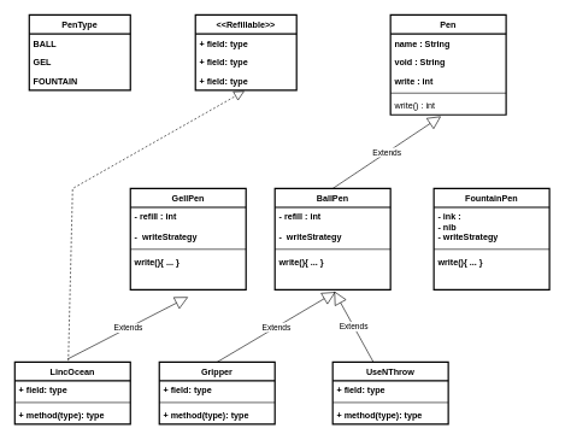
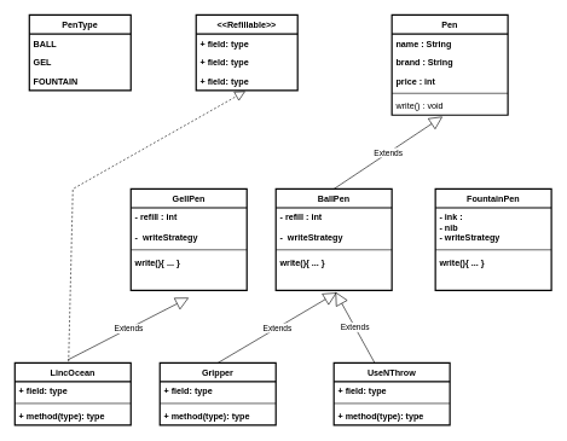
  <mxCell id="0" />
  <mxCell id="1" parent="0" />
  <mxCell id="2" value="Pen" style="swimlane;fontStyle=1;align=center;verticalAlign=top;childLayout=stackLayout;horizontal=1;startSize=26;horizontalStack=0;resizeParent=1;resizeLast=0;collapsible=1;marginBottom=0;rounded=0;shadow=0;strokeWidth=2;" parent="1" vertex="1"><mxGeometry x="540" y="20" width="160" height="138" as="geometry"><mxRectangle x="230" y="140" width="160" height="26" as="alternateBounds" /></mxGeometry></mxCell>
  <mxCell id="3" value="name : String" style="text;align=left;verticalAlign=top;spacingLeft=4;spacingRight=4;overflow=hidden;rotatable=0;points=[[0,0.5],[1,0.5]];portConstraint=eastwest;fontStyle=1" parent="2" vertex="1"><mxGeometry y="26" width="160" height="26" as="geometry" /></mxCell>
- <mxCell id="4" value="void : String" style="text;align=left;verticalAlign=top;spacingLeft=4;spacingRight=4;overflow=hidden;rotatable=0;points=[[0,0.5],[1,0.5]];portConstraint=eastwest;rounded=0;shadow=0;html=0;fontStyle=1" parent="2" vertex="1"><mxGeometry y="52" width="160" height="26" as="geometry" /></mxCell>
- <mxCell id="5" value="write : int" style="text;align=left;verticalAlign=top;spacingLeft=4;spacingRight=4;overflow=hidden;rotatable=0;points=[[0,0.5],[1,0.5]];portConstraint=eastwest;rounded=0;shadow=0;html=0;fontStyle=1" parent="2" vertex="1"><mxGeometry y="78" width="160" height="26" as="geometry" /></mxCell>
+ <mxCell id="4" value="brand : String" style="text;align=left;verticalAlign=top;spacingLeft=4;spacingRight=4;overflow=hidden;rotatable=0;points=[[0,0.5],[1,0.5]];portConstraint=eastwest;rounded=0;shadow=0;html=0;fontStyle=1" parent="2" vertex="1"><mxGeometry y="52" width="160" height="26" as="geometry" /></mxCell>
+ <mxCell id="5" value="price : int" style="text;align=left;verticalAlign=top;spacingLeft=4;spacingRight=4;overflow=hidden;rotatable=0;points=[[0,0.5],[1,0.5]];portConstraint=eastwest;rounded=0;shadow=0;html=0;fontStyle=1" parent="2" vertex="1"><mxGeometry y="78" width="160" height="26" as="geometry" /></mxCell>
  <mxCell id="6" value="" style="line;html=1;strokeWidth=1;align=left;verticalAlign=middle;spacingTop=-1;spacingLeft=3;spacingRight=3;rotatable=0;labelPosition=right;points=[];portConstraint=eastwest;" parent="2" vertex="1"><mxGeometry y="104" width="160" height="8" as="geometry" /></mxCell>
- <mxCell id="7" value="write() : int" style="text;align=left;verticalAlign=top;spacingLeft=4;spacingRight=4;overflow=hidden;rotatable=0;points=[[0,0.5],[1,0.5]];portConstraint=eastwest;" parent="2" vertex="1"><mxGeometry y="112" width="160" height="26" as="geometry" /></mxCell>
+ <mxCell id="7" value="write() : void" style="text;align=left;verticalAlign=top;spacingLeft=4;spacingRight=4;overflow=hidden;rotatable=0;points=[[0,0.5],[1,0.5]];portConstraint=eastwest;" parent="2" vertex="1"><mxGeometry y="112" width="160" height="26" as="geometry" /></mxCell>
  <mxCell id="8" value="PenType" style="swimlane;fontStyle=1;childLayout=stackLayout;horizontal=1;startSize=26;horizontalStack=0;resizeParent=1;resizeParentMax=0;resizeLast=0;collapsible=1;marginBottom=0;strokeWidth=2;" vertex="1" parent="1"><mxGeometry x="40" y="20" width="140" height="104" as="geometry" /></mxCell>
  <mxCell id="9" value="BALL" style="text;strokeColor=none;fillColor=none;align=left;verticalAlign=top;spacingLeft=4;spacingRight=4;overflow=hidden;rotatable=0;points=[[0,0.5],[1,0.5]];portConstraint=eastwest;fontStyle=1" vertex="1" parent="8"><mxGeometry y="26" width="140" height="26" as="geometry" /></mxCell>
  <mxCell id="10" value="GEL" style="text;strokeColor=none;fillColor=none;align=left;verticalAlign=top;spacingLeft=4;spacingRight=4;overflow=hidden;rotatable=0;points=[[0,0.5],[1,0.5]];portConstraint=eastwest;fontFamily=Helvetica;fontStyle=1" vertex="1" parent="8"><mxGeometry y="52" width="140" height="26" as="geometry" /></mxCell>
  <mxCell id="11" value="FOUNTAIN" style="text;strokeColor=none;fillColor=none;align=left;verticalAlign=top;spacingLeft=4;spacingRight=4;overflow=hidden;rotatable=0;points=[[0,0.5],[1,0.5]];portConstraint=eastwest;fontStyle=1" vertex="1" parent="8"><mxGeometry y="78" width="140" height="26" as="geometry" /></mxCell>
  <mxCell id="12" value="&lt;&lt;Refillable&gt;&gt;" style="swimlane;fontStyle=1;childLayout=stackLayout;horizontal=1;startSize=26;fillColor=none;horizontalStack=0;resizeParent=1;resizeParentMax=0;resizeLast=0;collapsible=1;marginBottom=0;strokeWidth=2;perimeterSpacing=1;" vertex="1" parent="1"><mxGeometry x="270" y="20" width="140" height="104" as="geometry" /></mxCell>
  <mxCell id="13" value="+ field: type" style="text;strokeColor=none;fillColor=none;align=left;verticalAlign=top;spacingLeft=4;spacingRight=4;overflow=hidden;rotatable=0;points=[[0,0.5],[1,0.5]];portConstraint=eastwest;fontStyle=1" vertex="1" parent="12"><mxGeometry y="26" width="140" height="26" as="geometry" /></mxCell>
  <mxCell id="14" value="+ field: type" style="text;strokeColor=none;fillColor=none;align=left;verticalAlign=top;spacingLeft=4;spacingRight=4;overflow=hidden;rotatable=0;points=[[0,0.5],[1,0.5]];portConstraint=eastwest;fontStyle=1" vertex="1" parent="12"><mxGeometry y="52" width="140" height="26" as="geometry" /></mxCell>
  <mxCell id="15" value="+ field: type" style="text;strokeColor=none;fillColor=none;align=left;verticalAlign=top;spacingLeft=4;spacingRight=4;overflow=hidden;rotatable=0;points=[[0,0.5],[1,0.5]];portConstraint=eastwest;fontStyle=1" vertex="1" parent="12"><mxGeometry y="78" width="140" height="26" as="geometry" /></mxCell>
  <mxCell id="16" value="GellPen" style="swimlane;fontStyle=1;align=center;verticalAlign=top;childLayout=stackLayout;horizontal=1;startSize=26;horizontalStack=0;resizeParent=1;resizeParentMax=0;resizeLast=0;collapsible=1;marginBottom=0;strokeWidth=2;" vertex="1" parent="1"><mxGeometry x="180" y="260" width="160" height="140" as="geometry" /></mxCell>
  <mxCell id="17" value="- refill : int&#10;&#10;-  writeStrategy&#10;" style="text;strokeColor=none;fillColor=none;align=left;verticalAlign=top;spacingLeft=4;spacingRight=4;overflow=hidden;rotatable=0;points=[[0,0.5],[1,0.5]];portConstraint=eastwest;fontStyle=1" vertex="1" parent="16"><mxGeometry y="26" width="160" height="54" as="geometry" /></mxCell>
  <mxCell id="18" value="" style="line;strokeWidth=1;fillColor=none;align=left;verticalAlign=middle;spacingTop=-1;spacingLeft=3;spacingRight=3;rotatable=0;labelPosition=right;points=[];portConstraint=eastwest;strokeColor=inherit;" vertex="1" parent="16"><mxGeometry y="80" width="160" height="8" as="geometry" /></mxCell>
  <mxCell id="19" value="write(){ ... }" style="text;strokeColor=none;fillColor=none;align=left;verticalAlign=top;spacingLeft=4;spacingRight=4;overflow=hidden;rotatable=0;points=[[0,0.5],[1,0.5]];portConstraint=eastwest;fontStyle=1" vertex="1" parent="16"><mxGeometry y="88" width="160" height="52" as="geometry" /></mxCell>
  <mxCell id="20" value="BallPen" style="swimlane;fontStyle=1;align=center;verticalAlign=top;childLayout=stackLayout;horizontal=1;startSize=26;horizontalStack=0;resizeParent=1;resizeParentMax=0;resizeLast=0;collapsible=1;marginBottom=0;strokeWidth=2;" vertex="1" parent="1"><mxGeometry x="380" y="260" width="160" height="140" as="geometry" /></mxCell>
  <mxCell id="21" value="- refill : int&#10;&#10;-  writeStrategy&#10;" style="text;strokeColor=none;fillColor=none;align=left;verticalAlign=top;spacingLeft=4;spacingRight=4;overflow=hidden;rotatable=0;points=[[0,0.5],[1,0.5]];portConstraint=eastwest;fontStyle=1" vertex="1" parent="20"><mxGeometry y="26" width="160" height="54" as="geometry" /></mxCell>
  <mxCell id="22" value="" style="line;strokeWidth=1;fillColor=none;align=left;verticalAlign=middle;spacingTop=-1;spacingLeft=3;spacingRight=3;rotatable=0;labelPosition=right;points=[];portConstraint=eastwest;strokeColor=inherit;" vertex="1" parent="20"><mxGeometry y="80" width="160" height="8" as="geometry" /></mxCell>
  <mxCell id="23" value="write(){ ... }" style="text;strokeColor=none;fillColor=none;align=left;verticalAlign=top;spacingLeft=4;spacingRight=4;overflow=hidden;rotatable=0;points=[[0,0.5],[1,0.5]];portConstraint=eastwest;fontStyle=1" vertex="1" parent="20"><mxGeometry y="88" width="160" height="52" as="geometry" /></mxCell>
  <mxCell id="24" value="FountainPen" style="swimlane;fontStyle=1;align=center;verticalAlign=top;childLayout=stackLayout;horizontal=1;startSize=26;horizontalStack=0;resizeParent=1;resizeParentMax=0;resizeLast=0;collapsible=1;marginBottom=0;strokeWidth=2;" vertex="1" parent="1"><mxGeometry x="600" y="260" width="160" height="140" as="geometry" /></mxCell>
  <mxCell id="25" value="- ink : &#10;- nib&#10;- writeStrategy&#10;&#10;-  writeStrategy&#10;" style="text;strokeColor=none;fillColor=none;align=left;verticalAlign=top;spacingLeft=4;spacingRight=4;overflow=hidden;rotatable=0;points=[[0,0.5],[1,0.5]];portConstraint=eastwest;fontStyle=1" vertex="1" parent="24"><mxGeometry y="26" width="160" height="54" as="geometry" /></mxCell>
  <mxCell id="26" value="" style="line;strokeWidth=1;fillColor=none;align=left;verticalAlign=middle;spacingTop=-1;spacingLeft=3;spacingRight=3;rotatable=0;labelPosition=right;points=[];portConstraint=eastwest;strokeColor=inherit;" vertex="1" parent="24"><mxGeometry y="80" width="160" height="8" as="geometry" /></mxCell>
  <mxCell id="27" value="write(){ ... }" style="text;strokeColor=none;fillColor=none;align=left;verticalAlign=top;spacingLeft=4;spacingRight=4;overflow=hidden;rotatable=0;points=[[0,0.5],[1,0.5]];portConstraint=eastwest;fontStyle=1" vertex="1" parent="24"><mxGeometry y="88" width="160" height="52" as="geometry" /></mxCell>
  <mxCell id="28" value="LincOcean" style="swimlane;fontStyle=1;align=center;verticalAlign=top;childLayout=stackLayout;horizontal=1;startSize=26;horizontalStack=0;resizeParent=1;resizeParentMax=0;resizeLast=0;collapsible=1;marginBottom=0;strokeWidth=2;" vertex="1" parent="1"><mxGeometry x="20" y="500" width="160" height="86" as="geometry" /></mxCell>
  <mxCell id="29" value="+ field: type" style="text;strokeColor=none;fillColor=none;align=left;verticalAlign=top;spacingLeft=4;spacingRight=4;overflow=hidden;rotatable=0;points=[[0,0.5],[1,0.5]];portConstraint=eastwest;fontStyle=1" vertex="1" parent="28"><mxGeometry y="26" width="160" height="26" as="geometry" /></mxCell>
  <mxCell id="30" value="" style="line;strokeWidth=1;fillColor=none;align=left;verticalAlign=middle;spacingTop=-1;spacingLeft=3;spacingRight=3;rotatable=0;labelPosition=right;points=[];portConstraint=eastwest;strokeColor=inherit;" vertex="1" parent="28"><mxGeometry y="52" width="160" height="8" as="geometry" /></mxCell>
  <mxCell id="31" value="+ method(type): type" style="text;strokeColor=none;fillColor=none;align=left;verticalAlign=top;spacingLeft=4;spacingRight=4;overflow=hidden;rotatable=0;points=[[0,0.5],[1,0.5]];portConstraint=eastwest;fontStyle=1" vertex="1" parent="28"><mxGeometry y="60" width="160" height="26" as="geometry" /></mxCell>
  <mxCell id="32" value="Gripper" style="swimlane;fontStyle=1;align=center;verticalAlign=top;childLayout=stackLayout;horizontal=1;startSize=26;horizontalStack=0;resizeParent=1;resizeParentMax=0;resizeLast=0;collapsible=1;marginBottom=0;strokeWidth=2;" vertex="1" parent="1"><mxGeometry x="220" y="500" width="160" height="86" as="geometry" /></mxCell>
  <mxCell id="33" value="+ field: type" style="text;strokeColor=none;fillColor=none;align=left;verticalAlign=top;spacingLeft=4;spacingRight=4;overflow=hidden;rotatable=0;points=[[0,0.5],[1,0.5]];portConstraint=eastwest;fontStyle=1" vertex="1" parent="32"><mxGeometry y="26" width="160" height="26" as="geometry" /></mxCell>
  <mxCell id="34" value="" style="line;strokeWidth=1;fillColor=none;align=left;verticalAlign=middle;spacingTop=-1;spacingLeft=3;spacingRight=3;rotatable=0;labelPosition=right;points=[];portConstraint=eastwest;strokeColor=inherit;" vertex="1" parent="32"><mxGeometry y="52" width="160" height="8" as="geometry" /></mxCell>
  <mxCell id="35" value="+ method(type): type" style="text;strokeColor=none;fillColor=none;align=left;verticalAlign=top;spacingLeft=4;spacingRight=4;overflow=hidden;rotatable=0;points=[[0,0.5],[1,0.5]];portConstraint=eastwest;fontStyle=1" vertex="1" parent="32"><mxGeometry y="60" width="160" height="26" as="geometry" /></mxCell>
  <mxCell id="36" value="UseNThrow" style="swimlane;fontStyle=1;align=center;verticalAlign=top;childLayout=stackLayout;horizontal=1;startSize=26;horizontalStack=0;resizeParent=1;resizeParentMax=0;resizeLast=0;collapsible=1;marginBottom=0;strokeWidth=2;" vertex="1" parent="1"><mxGeometry x="460" y="500" width="160" height="86" as="geometry" /></mxCell>
  <mxCell id="37" value="+ field: type" style="text;strokeColor=none;fillColor=none;align=left;verticalAlign=top;spacingLeft=4;spacingRight=4;overflow=hidden;rotatable=0;points=[[0,0.5],[1,0.5]];portConstraint=eastwest;fontStyle=1" vertex="1" parent="36"><mxGeometry y="26" width="160" height="26" as="geometry" /></mxCell>
  <mxCell id="38" value="" style="line;strokeWidth=1;fillColor=none;align=left;verticalAlign=middle;spacingTop=-1;spacingLeft=3;spacingRight=3;rotatable=0;labelPosition=right;points=[];portConstraint=eastwest;strokeColor=inherit;" vertex="1" parent="36"><mxGeometry y="52" width="160" height="8" as="geometry" /></mxCell>
  <mxCell id="39" value="+ method(type): type" style="text;strokeColor=none;fillColor=none;align=left;verticalAlign=top;spacingLeft=4;spacingRight=4;overflow=hidden;rotatable=0;points=[[0,0.5],[1,0.5]];portConstraint=eastwest;fontStyle=1" vertex="1" parent="36"><mxGeometry y="60" width="160" height="26" as="geometry" /></mxCell>
  <mxCell id="40" value="Extends" style="endArrow=block;endSize=16;endFill=0;html=1;rounded=0;exitX=0.5;exitY=0;exitDx=0;exitDy=0;" edge="1" parent="1" source="20"><mxGeometry width="160" relative="1" as="geometry"><mxPoint x="-30" y="329.5" as="sourcePoint" /><mxPoint x="610" y="160" as="targetPoint" /></mxGeometry></mxCell>
  <mxCell id="41" value="Extends" style="endArrow=block;endSize=16;endFill=0;html=1;rounded=0;entryX=0.5;entryY=1.192;entryDx=0;entryDy=0;entryPerimeter=0;exitX=0.456;exitY=-0.047;exitDx=0;exitDy=0;exitPerimeter=0;" edge="1" parent="1" source="28" target="19"><mxGeometry width="160" relative="1" as="geometry"><mxPoint x="-70" y="450" as="sourcePoint" /><mxPoint x="90" y="450" as="targetPoint" /></mxGeometry></mxCell>
  <mxCell id="42" value="" style="endArrow=block;dashed=1;endFill=0;endSize=12;html=1;rounded=0;entryX=0.486;entryY=1.038;entryDx=0;entryDy=0;entryPerimeter=0;exitX=0.463;exitY=-0.023;exitDx=0;exitDy=0;exitPerimeter=0;" edge="1" parent="1" source="28" target="15"><mxGeometry width="160" relative="1" as="geometry"><mxPoint x="-50" y="370" as="sourcePoint" /><mxPoint x="110" y="370" as="targetPoint" /><Array as="points"><mxPoint x="100" y="260" /></Array></mxGeometry></mxCell>
  <mxCell id="43" value="Extends" style="endArrow=block;endSize=16;endFill=0;html=1;rounded=0;entryX=0.525;entryY=1.058;entryDx=0;entryDy=0;entryPerimeter=0;exitX=0.5;exitY=0;exitDx=0;exitDy=0;" edge="1" parent="1" source="32" target="23"><mxGeometry width="160" relative="1" as="geometry"><mxPoint x="220" y="460" as="sourcePoint" /><mxPoint x="380" y="460" as="targetPoint" /></mxGeometry></mxCell>
  <mxCell id="44" value="Extends" style="endArrow=block;endSize=16;endFill=0;html=1;rounded=0;entryX=0.513;entryY=1.038;entryDx=0;entryDy=0;entryPerimeter=0;" edge="1" parent="1" source="36" target="23"><mxGeometry x="-0.005" width="160" relative="1" as="geometry"><mxPoint x="500" y="490" as="sourcePoint" /><mxPoint x="570" y="460" as="targetPoint" /><mxPoint as="offset" /></mxGeometry></mxCell>
